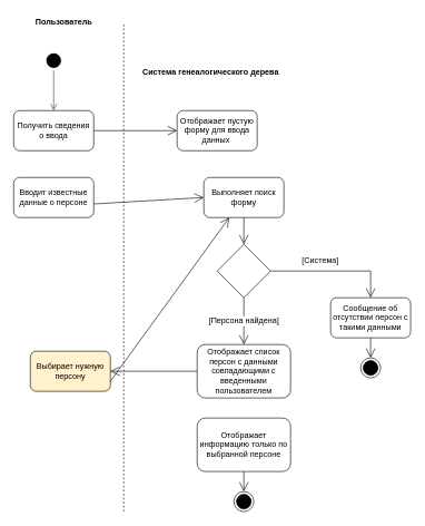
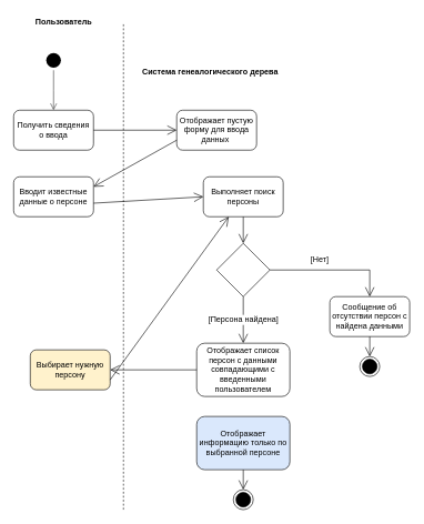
  <mxCell id="0" />
  <mxCell id="1" parent="0" />
  <mxCell id="2" value="" style="endArrow=none;dashed=1;html=1;rounded=0;" edge="1" parent="1"><mxGeometry width="50" height="50" relative="1" as="geometry"><mxPoint x="185" y="765" as="sourcePoint" /><mxPoint x="185" y="35" as="targetPoint" /></mxGeometry></mxCell>
  <mxCell id="3" value="Пользователь" style="text;align=center;fontStyle=1;verticalAlign=middle;spacingLeft=3;spacingRight=3;strokeColor=none;rotatable=0;points=[[0,0.5],[1,0.5]];portConstraint=eastwest;html=1;" vertex="1" parent="1"><mxGeometry x="55" y="20" width="80" height="26" as="geometry" /></mxCell>
  <mxCell id="4" value="Система генеалогического дерева" style="text;align=center;fontStyle=1;verticalAlign=middle;spacingLeft=3;spacingRight=3;strokeColor=none;rotatable=0;points=[[0,0.5],[1,0.5]];portConstraint=eastwest;html=1;" vertex="1" parent="1"><mxGeometry x="275" y="95" width="80" height="26" as="geometry" /></mxCell>
  <mxCell id="5" value="" style="ellipse;html=1;shape=startState;fillColor=#000000;strokeColor=none;" vertex="1" parent="1"><mxGeometry x="65" y="75" width="30" height="30" as="geometry" /></mxCell>
  <mxCell id="6" value="" style="edgeStyle=orthogonalEdgeStyle;html=1;verticalAlign=bottom;endArrow=open;endSize=8;strokeColor=#404040;rounded=0;" edge="1" parent="1" source="5"><mxGeometry relative="1" as="geometry"><mxPoint x="80" y="165" as="targetPoint" /></mxGeometry></mxCell>
  <mxCell id="7" value="Получить сведения о ввода" style="rounded=1;whiteSpace=wrap;html=1;" vertex="1" parent="1"><mxGeometry x="20" y="165" width="120" height="60" as="geometry" /></mxCell>
  <mxCell id="8" value="" style="endArrow=open;endFill=1;endSize=12;html=1;rounded=0;exitX=1;exitY=0.5;exitDx=0;exitDy=0;" edge="1" parent="1" source="7"><mxGeometry width="160" relative="1" as="geometry"><mxPoint x="145" y="205" as="sourcePoint" /><mxPoint x="265" y="195" as="targetPoint" /></mxGeometry></mxCell>
  <mxCell id="9" value="&lt;span style=&quot;line-height: 107%;&quot;&gt;Отображает пустую форму для ввода данных&amp;nbsp;&lt;/span&gt;" style="rounded=1;whiteSpace=wrap;html=1;strokeColor=default;align=center;verticalAlign=middle;fontFamily=Helvetica;fontSize=12;fontColor=default;fillColor=default;" vertex="1" parent="1"><mxGeometry x="265" y="165" width="120" height="60" as="geometry" /></mxCell>
+ <mxCell id="10" value="" style="endArrow=open;endFill=1;endSize=12;html=1;rounded=0;exitX=0;exitY=0.75;exitDx=0;exitDy=0;entryX=1;entryY=0.25;entryDx=0;entryDy=0;" edge="1" parent="1" source="9" target="11"><mxGeometry width="160" relative="1" as="geometry"><mxPoint x="150" y="205" as="sourcePoint" /><mxPoint x="155" y="265" as="targetPoint" /></mxGeometry></mxCell>
  <mxCell id="11" value="Вводит известные данные о персоне" style="rounded=1;whiteSpace=wrap;html=1;" vertex="1" parent="1"><mxGeometry x="20" y="265" width="120" height="60" as="geometry" /></mxCell>
  <mxCell id="12" value="" style="endArrow=open;endFill=1;endSize=12;html=1;rounded=0;exitX=1;exitY=0.661;exitDx=0;exitDy=0;entryX=0;entryY=0.5;entryDx=0;entryDy=0;exitPerimeter=0;" edge="1" parent="1" source="11"><mxGeometry width="160" relative="1" as="geometry"><mxPoint x="275" y="220" as="sourcePoint" /><mxPoint x="305" y="295" as="targetPoint" /></mxGeometry></mxCell>
  <mxCell id="13" value="Выбирает нужную персону" style="rounded=1;whiteSpace=wrap;html=1;fillColor=#fff2cc;" vertex="1" parent="1"><mxGeometry x="45" y="525" width="120" height="60" as="geometry" /></mxCell>
  <mxCell id="14" value="" style="endArrow=open;endFill=1;endSize=12;html=1;rounded=0;exitX=1;exitY=0.5;exitDx=0;exitDy=0;entryX=0.5;entryY=0;entryDx=0;entryDy=0;" edge="1" parent="1" source="15" target="25"><mxGeometry width="160" relative="1" as="geometry"><mxPoint x="160" y="625" as="sourcePoint" /><mxPoint x="505" y="595" as="targetPoint" /><Array as="points"><mxPoint x="555" y="405" /></Array></mxGeometry></mxCell>
  <mxCell id="15" value="" style="rhombus;whiteSpace=wrap;html=1;" vertex="1" parent="1"><mxGeometry x="325" y="365" width="80" height="80" as="geometry" /></mxCell>
- <mxCell id="16" value="Выполняет поиск форму" style="rounded=1;whiteSpace=wrap;html=1;" vertex="1" parent="1"><mxGeometry x="305" y="265" width="120" height="60" as="geometry" /></mxCell>
+ <mxCell id="16" value="Выполняет поиск персоны" style="rounded=1;whiteSpace=wrap;html=1;" vertex="1" parent="1"><mxGeometry x="305" y="265" width="120" height="60" as="geometry" /></mxCell>
  <mxCell id="17" value="" style="endArrow=open;endFill=1;endSize=12;html=1;rounded=0;exitX=0.5;exitY=1;exitDx=0;exitDy=0;entryX=0.5;entryY=0;entryDx=0;entryDy=0;" edge="1" parent="1" source="16" target="15"><mxGeometry width="160" relative="1" as="geometry"><mxPoint x="415" y="485" as="sourcePoint" /><mxPoint x="415" y="575" as="targetPoint" /><Array as="points" /></mxGeometry></mxCell>
- <mxCell id="18" value="[Система]" style="text;html=1;align=center;verticalAlign=middle;whiteSpace=wrap;rounded=0;" vertex="1" parent="1"><mxGeometry x="385" y="375" width="190" height="30" as="geometry" /></mxCell>
+ <mxCell id="18" value="[Нет]" style="text;html=1;align=center;verticalAlign=middle;whiteSpace=wrap;rounded=0;" vertex="1" parent="1"><mxGeometry x="385" y="375" width="190" height="30" as="geometry" /></mxCell>
  <mxCell id="19" value="[Персона найдена]" style="endArrow=open;endFill=1;endSize=12;html=1;rounded=0;exitX=0.5;exitY=1;exitDx=0;exitDy=0;fontSize=12;entryX=0.5;entryY=0;entryDx=0;entryDy=0;" edge="1" parent="1" source="15" target="20"><mxGeometry width="160" relative="1" as="geometry"><mxPoint x="355" y="495" as="sourcePoint" /><mxPoint x="345" y="675" as="targetPoint" /><Array as="points" /></mxGeometry></mxCell>
  <mxCell id="20" value="Отображает список персон с данными совпадающими с введенными пользователем" style="rounded=1;whiteSpace=wrap;html=1;" vertex="1" parent="1"><mxGeometry x="295" y="515" width="140" height="80" as="geometry" /></mxCell>
  <mxCell id="21" value="" style="endArrow=open;endFill=1;endSize=12;html=1;rounded=0;exitX=0;exitY=0.5;exitDx=0;exitDy=0;" edge="1" parent="1"><mxGeometry width="160" relative="1" as="geometry"><mxPoint x="295" y="555" as="sourcePoint" /><mxPoint x="165" y="555" as="targetPoint" /><Array as="points" /></mxGeometry></mxCell>
  <mxCell id="22" value="" style="endArrow=open;endFill=1;endSize=12;html=1;rounded=0;exitX=1;exitY=0.75;exitDx=0;exitDy=0;" edge="1" parent="1" source="13" target="16"><mxGeometry width="160" relative="1" as="geometry"><mxPoint x="155" y="794.66" as="sourcePoint" /><mxPoint x="295" y="685" as="targetPoint" /></mxGeometry></mxCell>
  <mxCell id="23" value="" style="ellipse;html=1;shape=endState;fillColor=#000000;strokeColor=default;" vertex="1" parent="1"><mxGeometry x="350" y="735" width="30" height="30" as="geometry" /></mxCell>
  <mxCell id="24" value="" style="endArrow=open;endFill=1;endSize=12;html=1;rounded=0;entryX=0.5;entryY=0;entryDx=0;entryDy=0;" edge="1" parent="1"><mxGeometry width="160" relative="1" as="geometry"><mxPoint x="365" y="705" as="sourcePoint" /><mxPoint x="365" y="735" as="targetPoint" /></mxGeometry></mxCell>
- <mxCell id="25" value="Сообщение об отсутствии персон с такими данными" style="rounded=1;whiteSpace=wrap;html=1;" vertex="1" parent="1"><mxGeometry x="495" y="445" width="120" height="60" as="geometry" /></mxCell>
+ <mxCell id="25" value="Сообщение об отсутствии персон с найдена данными" style="rounded=1;whiteSpace=wrap;html=1;" vertex="1" parent="1"><mxGeometry x="495" y="445" width="120" height="60" as="geometry" /></mxCell>
  <mxCell id="26" value="" style="ellipse;html=1;shape=endState;fillColor=#000000;strokeColor=default;" vertex="1" parent="1"><mxGeometry x="540" y="535" width="30" height="30" as="geometry" /></mxCell>
  <mxCell id="27" value="" style="endArrow=open;endFill=1;endSize=12;html=1;rounded=0;entryX=0.5;entryY=0;entryDx=0;entryDy=0;" edge="1" parent="1"><mxGeometry width="160" relative="1" as="geometry"><mxPoint x="555" y="505" as="sourcePoint" /><mxPoint x="555" y="535" as="targetPoint" /></mxGeometry></mxCell>
- <mxCell id="28" value="Отображает информацию только по выбранной персоне" style="rounded=1;whiteSpace=wrap;html=1;" vertex="1" parent="1"><mxGeometry x="295" y="625" width="140" height="80" as="geometry" /></mxCell>
+ <mxCell id="28" value="Отображает информацию только по выбранной персоне" style="rounded=1;whiteSpace=wrap;html=1;fillColor=#dae8fc;" vertex="1" parent="1"><mxGeometry x="295" y="625" width="140" height="80" as="geometry" /></mxCell>
